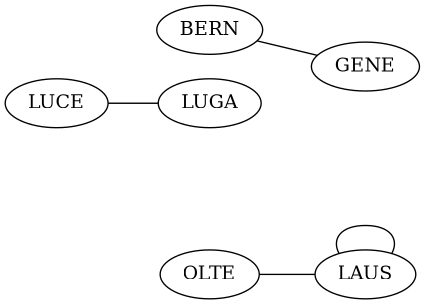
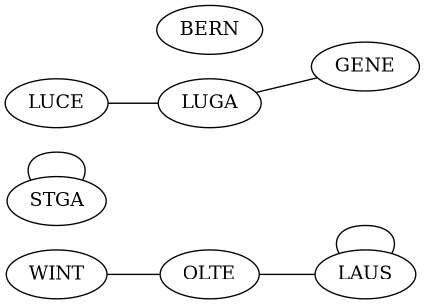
  graph {
    rankdir=LR
    OLTE
    LAUS
+   WINT
+   STGA
    LUGA
    GENE
    LUCE
    BERN
    OLTE -- LAUS
    LAUS -- LAUS
-   BERN -- GENE
+   WINT -- OLTE
+   STGA -- STGA
+   LUGA -- GENE
    LUCE -- LUGA
  }
